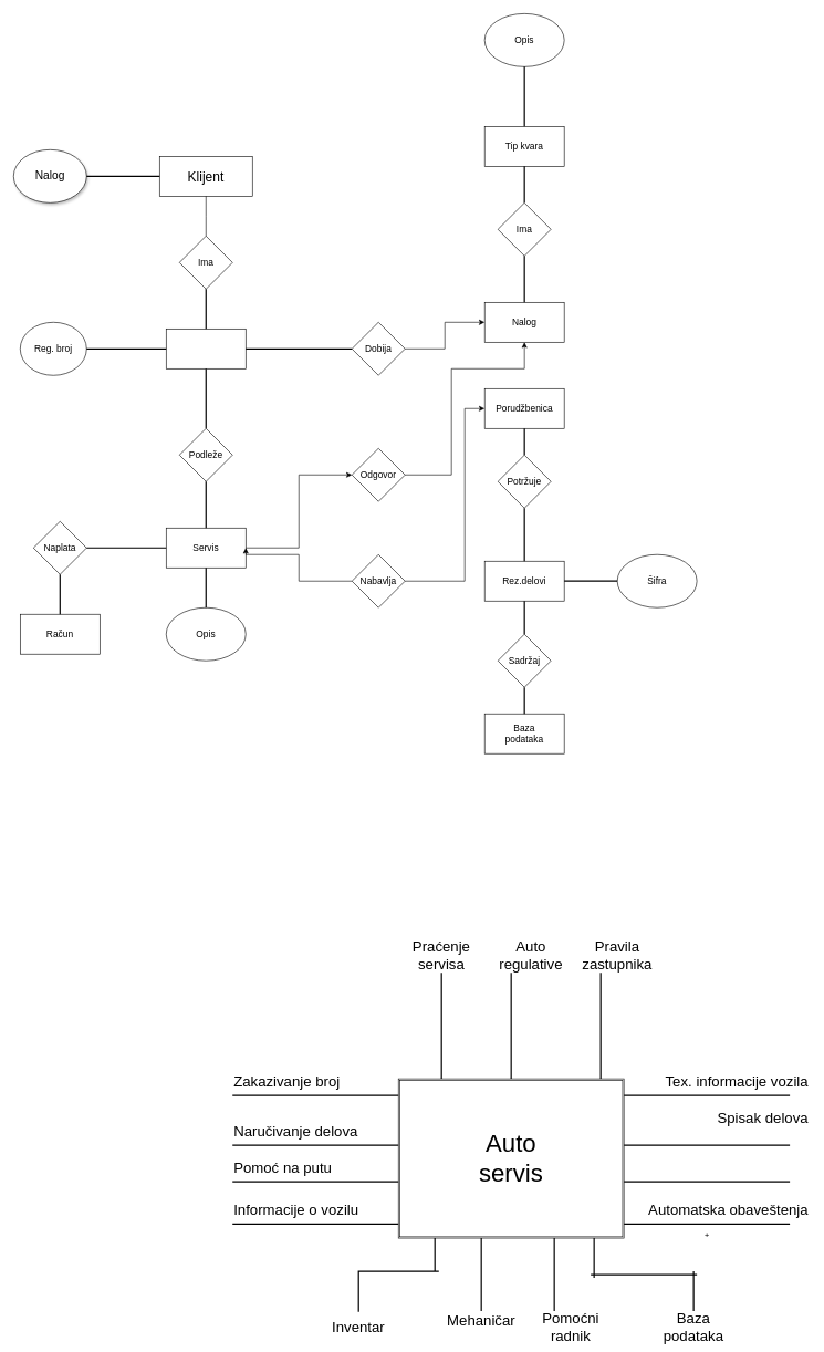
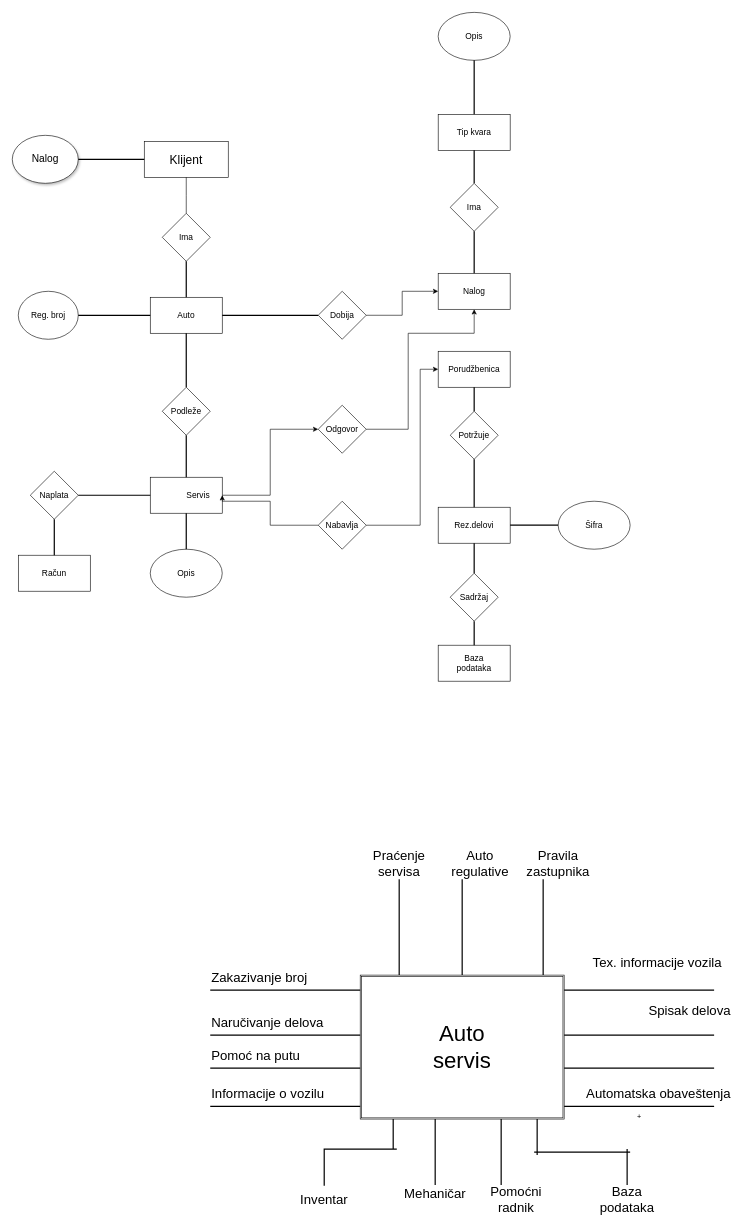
  <mxCell id="0" />
  <mxCell id="1" parent="0" />
  <mxCell id="2" value="" style="ellipse;whiteSpace=wrap;html=1;shadow=1;" vertex="1" parent="1"><mxGeometry x="20" y="225" width="110" height="80" as="geometry" /></mxCell>
  <mxCell id="3" value="&lt;font style=&quot;font-size: 17px;&quot;&gt;Nalog&lt;/font&gt;" style="text;strokeColor=none;align=center;fillColor=none;html=1;verticalAlign=middle;whiteSpace=wrap;rounded=0;strokeWidth=5;" vertex="1" parent="1"><mxGeometry x="45" y="250" width="60" height="30" as="geometry" /></mxCell>
  <mxCell id="4" value="" style="rounded=0;whiteSpace=wrap;html=1;" vertex="1" parent="1"><mxGeometry x="240" y="235" width="140" height="60" as="geometry" /></mxCell>
  <mxCell id="5" value="&lt;span style=&quot;font-size: 20px;&quot;&gt;Klijent&lt;/span&gt;" style="text;strokeColor=none;align=center;fillColor=none;html=1;verticalAlign=middle;whiteSpace=wrap;rounded=0;" vertex="1" parent="1"><mxGeometry x="280" y="250" width="60" height="30" as="geometry" /></mxCell>
  <mxCell id="6" value="" style="rhombus;whiteSpace=wrap;html=1;" vertex="1" parent="1"><mxGeometry x="270" y="355" width="80" height="80" as="geometry" /></mxCell>
  <mxCell id="7" value="" style="rounded=0;whiteSpace=wrap;html=1;" vertex="1" parent="1"><mxGeometry x="250" y="495" width="120" height="60" as="geometry" /></mxCell>
  <mxCell id="8" value="" style="ellipse;whiteSpace=wrap;html=1;" vertex="1" parent="1"><mxGeometry x="30" y="485" width="100" height="80" as="geometry" /></mxCell>
  <mxCell id="9" value="" style="rhombus;whiteSpace=wrap;html=1;" vertex="1" parent="1"><mxGeometry x="750" y="305" width="80" height="80" as="geometry" /></mxCell>
  <mxCell id="10" value="" style="ellipse;whiteSpace=wrap;html=1;" vertex="1" parent="1"><mxGeometry x="730" y="20" width="120" height="80" as="geometry" /></mxCell>
  <mxCell id="11" value="" style="rounded=0;whiteSpace=wrap;html=1;" vertex="1" parent="1"><mxGeometry x="730" y="455" width="120" height="60" as="geometry" /></mxCell>
  <mxCell id="12" value="" style="rounded=0;whiteSpace=wrap;html=1;" vertex="1" parent="1"><mxGeometry x="730" y="190" width="120" height="60" as="geometry" /></mxCell>
  <mxCell id="13" value="" style="rhombus;whiteSpace=wrap;html=1;" vertex="1" parent="1"><mxGeometry x="270" y="645" width="80" height="80" as="geometry" /></mxCell>
  <mxCell id="14" style="edgeStyle=orthogonalEdgeStyle;rounded=0;orthogonalLoop=1;jettySize=auto;html=1;exitX=1;exitY=0.5;exitDx=0;exitDy=0;entryX=0;entryY=0.5;entryDx=0;entryDy=0;" edge="1" parent="1" source="15" target="23"><mxGeometry relative="1" as="geometry" /></mxCell>
  <mxCell id="15" value="" style="rounded=0;whiteSpace=wrap;html=1;" vertex="1" parent="1"><mxGeometry x="250" y="795" width="120" height="60" as="geometry" /></mxCell>
  <mxCell id="16" value="" style="ellipse;whiteSpace=wrap;html=1;" vertex="1" parent="1"><mxGeometry x="250" y="915" width="120" height="80" as="geometry" /></mxCell>
  <mxCell id="17" value="" style="rhombus;whiteSpace=wrap;html=1;" vertex="1" parent="1"><mxGeometry x="50" y="785" width="80" height="80" as="geometry" /></mxCell>
  <mxCell id="18" value="" style="rounded=0;whiteSpace=wrap;html=1;" vertex="1" parent="1"><mxGeometry x="30" y="925" width="120" height="60" as="geometry" /></mxCell>
  <mxCell id="19" style="edgeStyle=orthogonalEdgeStyle;rounded=0;orthogonalLoop=1;jettySize=auto;html=1;exitX=0;exitY=0.5;exitDx=0;exitDy=0;entryX=1;entryY=0.5;entryDx=0;entryDy=0;" edge="1" parent="1" source="21" target="15"><mxGeometry relative="1" as="geometry"><Array as="points"><mxPoint x="450" y="875" /><mxPoint x="450" y="835" /><mxPoint x="370" y="835" /></Array></mxGeometry></mxCell>
  <mxCell id="20" style="edgeStyle=orthogonalEdgeStyle;rounded=0;orthogonalLoop=1;jettySize=auto;html=1;exitX=1;exitY=0.5;exitDx=0;exitDy=0;entryX=0;entryY=0.5;entryDx=0;entryDy=0;" edge="1" parent="1" source="21" target="26"><mxGeometry relative="1" as="geometry"><Array as="points"><mxPoint x="700" y="875" /><mxPoint x="700" y="615" /></Array></mxGeometry></mxCell>
  <mxCell id="21" value="" style="rhombus;whiteSpace=wrap;html=1;" vertex="1" parent="1"><mxGeometry x="530" y="835" width="80" height="80" as="geometry" /></mxCell>
  <mxCell id="22" style="edgeStyle=orthogonalEdgeStyle;rounded=0;orthogonalLoop=1;jettySize=auto;html=1;exitX=1;exitY=0.5;exitDx=0;exitDy=0;entryX=0.5;entryY=1;entryDx=0;entryDy=0;" edge="1" parent="1" source="23" target="11"><mxGeometry relative="1" as="geometry"><Array as="points"><mxPoint x="680" y="715" /><mxPoint x="680" y="555" /><mxPoint x="790" y="555" /></Array></mxGeometry></mxCell>
  <mxCell id="23" value="" style="rhombus;whiteSpace=wrap;html=1;" vertex="1" parent="1"><mxGeometry x="530" y="675" width="80" height="80" as="geometry" /></mxCell>
  <mxCell id="24" style="edgeStyle=orthogonalEdgeStyle;rounded=0;orthogonalLoop=1;jettySize=auto;html=1;exitX=1;exitY=0.5;exitDx=0;exitDy=0;entryX=0;entryY=0.5;entryDx=0;entryDy=0;" edge="1" parent="1" source="25" target="11"><mxGeometry relative="1" as="geometry" /></mxCell>
  <mxCell id="25" value="" style="rhombus;whiteSpace=wrap;html=1;" vertex="1" parent="1"><mxGeometry x="530" y="485" width="80" height="80" as="geometry" /></mxCell>
  <mxCell id="26" value="" style="rounded=0;whiteSpace=wrap;html=1;" vertex="1" parent="1"><mxGeometry x="730" y="585" width="120" height="60" as="geometry" /></mxCell>
  <mxCell id="27" value="" style="rhombus;whiteSpace=wrap;html=1;" vertex="1" parent="1"><mxGeometry x="750" y="685" width="80" height="80" as="geometry" /></mxCell>
  <mxCell id="28" value="" style="rounded=0;whiteSpace=wrap;html=1;" vertex="1" parent="1"><mxGeometry x="730" y="845" width="120" height="60" as="geometry" /></mxCell>
  <mxCell id="29" value="" style="ellipse;whiteSpace=wrap;html=1;" vertex="1" parent="1"><mxGeometry x="930" y="835" width="120" height="80" as="geometry" /></mxCell>
  <mxCell id="30" value="" style="rhombus;whiteSpace=wrap;html=1;" vertex="1" parent="1"><mxGeometry x="750" y="955" width="80" height="80" as="geometry" /></mxCell>
  <mxCell id="31" value="" style="rounded=0;whiteSpace=wrap;html=1;" vertex="1" parent="1"><mxGeometry x="730" y="1075" width="120" height="60" as="geometry" /></mxCell>
  <mxCell id="32" value="" style="endArrow=none;html=1;rounded=0;entryX=0.5;entryY=1;entryDx=0;entryDy=0;" edge="1" parent="1" target="4"><mxGeometry width="50" height="50" relative="1" as="geometry"><mxPoint x="310" y="355" as="sourcePoint" /><mxPoint x="360" y="305" as="targetPoint" /><Array as="points"><mxPoint x="310" y="325" /></Array></mxGeometry></mxCell>
  <mxCell id="33" value="" style="line;strokeWidth=2;direction=south;html=1;" vertex="1" parent="1"><mxGeometry x="785" y="250" width="10" height="55" as="geometry" /></mxCell>
  <mxCell id="34" value="" style="line;strokeWidth=2;html=1;" vertex="1" parent="1"><mxGeometry x="130" y="260" width="110" height="10" as="geometry" /></mxCell>
  <mxCell id="35" value="" style="line;strokeWidth=2;direction=south;html=1;" vertex="1" parent="1"><mxGeometry x="305" y="435" width="10" height="60" as="geometry" /></mxCell>
  <mxCell id="36" value="" style="line;strokeWidth=2;direction=south;html=1;" vertex="1" parent="1"><mxGeometry x="180" y="555" width="260" height="90" as="geometry" /></mxCell>
  <mxCell id="37" value="" style="line;strokeWidth=2;direction=south;html=1;" vertex="1" parent="1"><mxGeometry x="305" y="725" width="10" height="70" as="geometry" /></mxCell>
  <mxCell id="38" value="" style="line;strokeWidth=2;direction=south;html=1;" vertex="1" parent="1"><mxGeometry x="305" y="855" width="10" height="60" as="geometry" /></mxCell>
  <mxCell id="39" value="" style="line;strokeWidth=2;html=1;" vertex="1" parent="1"><mxGeometry x="130" y="820" width="120" height="10" as="geometry" /></mxCell>
  <mxCell id="40" value="" style="line;strokeWidth=2;direction=south;html=1;" vertex="1" parent="1"><mxGeometry x="85" y="865" width="10" height="60" as="geometry" /></mxCell>
  <mxCell id="41" value="" style="line;strokeWidth=2;html=1;" vertex="1" parent="1"><mxGeometry x="130" y="520" width="120" height="10" as="geometry" /></mxCell>
  <mxCell id="42" value="" style="line;strokeWidth=2;direction=south;html=1;" vertex="1" parent="1"><mxGeometry x="785" y="100" width="10" height="90" as="geometry" /></mxCell>
  <mxCell id="43" value="" style="line;strokeWidth=2;direction=south;html=1;" vertex="1" parent="1"><mxGeometry x="785" y="385" width="10" height="70" as="geometry" /></mxCell>
  <mxCell id="44" value="" style="line;strokeWidth=2;direction=south;html=1;" vertex="1" parent="1"><mxGeometry x="785" y="905" width="10" height="50" as="geometry" /></mxCell>
  <mxCell id="45" value="" style="line;strokeWidth=2;direction=south;html=1;" vertex="1" parent="1"><mxGeometry x="785" y="1035" width="10" height="40" as="geometry" /></mxCell>
  <mxCell id="46" value="" style="line;strokeWidth=2;direction=south;html=1;" vertex="1" parent="1"><mxGeometry x="785" y="765" width="10" height="80" as="geometry" /></mxCell>
  <mxCell id="47" value="" style="line;strokeWidth=2;direction=south;html=1;" vertex="1" parent="1"><mxGeometry x="785" y="645" width="10" height="40" as="geometry" /></mxCell>
  <mxCell id="48" value="" style="line;strokeWidth=2;html=1;" vertex="1" parent="1"><mxGeometry x="850" y="870" width="80" height="10" as="geometry" /></mxCell>
  <mxCell id="49" value="" style="line;strokeWidth=2;html=1;" vertex="1" parent="1"><mxGeometry x="370" y="520" width="160" height="10" as="geometry" /></mxCell>
  <mxCell id="50" value="&lt;font style=&quot;font-size: 14px;&quot;&gt;Ima&lt;/font&gt;" style="text;strokeColor=none;align=center;fillColor=none;html=1;verticalAlign=middle;whiteSpace=wrap;rounded=0;" vertex="1" parent="1"><mxGeometry x="280" y="380" width="60" height="30" as="geometry" /></mxCell>
+ <mxCell id="51" value="&lt;font style=&quot;font-size: 14px;&quot;&gt;Auto&lt;/font&gt;" style="text;strokeColor=none;align=center;fillColor=none;html=1;verticalAlign=middle;whiteSpace=wrap;rounded=0;" vertex="1" parent="1"><mxGeometry x="280" y="510" width="60" height="30" as="geometry" /></mxCell>
  <mxCell id="52" value="&lt;font style=&quot;font-size: 14px;&quot;&gt;Podleže&lt;/font&gt;" style="text;strokeColor=none;align=center;fillColor=none;html=1;verticalAlign=middle;whiteSpace=wrap;rounded=0;" vertex="1" parent="1"><mxGeometry x="280" y="670" width="60" height="30" as="geometry" /></mxCell>
- <mxCell id="53" value="&lt;font style=&quot;font-size: 14px;&quot;&gt;Servis&lt;/font&gt;" style="text;strokeColor=none;align=center;fillColor=none;html=1;verticalAlign=middle;whiteSpace=wrap;rounded=0;" vertex="1" parent="1"><mxGeometry x="280" y="810" width="60" height="30" as="geometry" /></mxCell>
+ <mxCell id="53" value="&lt;font style=&quot;font-size: 14px;&quot;&gt;Servis&lt;/font&gt;" style="text;strokeColor=none;align=center;fillColor=none;html=1;verticalAlign=middle;whiteSpace=wrap;rounded=0;" vertex="1" parent="1"><mxGeometry x="300" y="810" width="60" height="30" as="geometry" /></mxCell>
  <mxCell id="54" value="&lt;font style=&quot;font-size: 14px;&quot;&gt;Opis&lt;/font&gt;" style="text;strokeColor=none;align=center;fillColor=none;html=1;verticalAlign=middle;whiteSpace=wrap;rounded=0;" vertex="1" parent="1"><mxGeometry x="280" y="940" width="60" height="30" as="geometry" /></mxCell>
  <mxCell id="55" value="&lt;font style=&quot;font-size: 14px;&quot;&gt;Naplata&lt;/font&gt;" style="text;strokeColor=none;align=center;fillColor=none;html=1;verticalAlign=middle;whiteSpace=wrap;rounded=0;" vertex="1" parent="1"><mxGeometry x="60" y="810" width="60" height="30" as="geometry" /></mxCell>
  <mxCell id="56" value="&lt;font style=&quot;font-size: 14px;&quot;&gt;Reg. broj&lt;/font&gt;" style="text;strokeColor=none;align=center;fillColor=none;html=1;verticalAlign=middle;whiteSpace=wrap;rounded=0;" vertex="1" parent="1"><mxGeometry x="50" y="510" width="60" height="30" as="geometry" /></mxCell>
  <mxCell id="57" value="&lt;font style=&quot;font-size: 14px;&quot;&gt;Račun&lt;/font&gt;" style="text;strokeColor=none;align=center;fillColor=none;html=1;verticalAlign=middle;whiteSpace=wrap;rounded=0;" vertex="1" parent="1"><mxGeometry x="60" y="940" width="60" height="30" as="geometry" /></mxCell>
  <mxCell id="58" value="&lt;font style=&quot;font-size: 14px;&quot;&gt;Ima&lt;/font&gt;" style="text;strokeColor=none;align=center;fillColor=none;html=1;verticalAlign=middle;whiteSpace=wrap;rounded=0;" vertex="1" parent="1"><mxGeometry x="760" y="330" width="60" height="30" as="geometry" /></mxCell>
  <mxCell id="59" value="&lt;font style=&quot;font-size: 14px;&quot;&gt;Nabavlja&lt;/font&gt;" style="text;strokeColor=none;align=center;fillColor=none;html=1;verticalAlign=middle;whiteSpace=wrap;rounded=0;" vertex="1" parent="1"><mxGeometry x="540" y="860" width="60" height="30" as="geometry" /></mxCell>
  <mxCell id="60" value="&lt;font style=&quot;font-size: 14px;&quot;&gt;Odgovor&lt;/font&gt;" style="text;strokeColor=none;align=center;fillColor=none;html=1;verticalAlign=middle;whiteSpace=wrap;rounded=0;" vertex="1" parent="1"><mxGeometry x="540" y="700" width="60" height="30" as="geometry" /></mxCell>
  <mxCell id="61" value="&lt;font style=&quot;font-size: 14px;&quot;&gt;Dobija&lt;/font&gt;" style="text;strokeColor=none;align=center;fillColor=none;html=1;verticalAlign=middle;whiteSpace=wrap;rounded=0;" vertex="1" parent="1"><mxGeometry x="540" y="510" width="60" height="30" as="geometry" /></mxCell>
  <mxCell id="62" value="&lt;font style=&quot;font-size: 14px;&quot;&gt;Tip kvara&lt;/font&gt;" style="text;strokeColor=none;align=center;fillColor=none;html=1;verticalAlign=middle;whiteSpace=wrap;rounded=0;" vertex="1" parent="1"><mxGeometry x="760" y="205" width="60" height="30" as="geometry" /></mxCell>
  <mxCell id="63" value="&lt;font style=&quot;font-size: 14px;&quot;&gt;Opis&lt;/font&gt;" style="text;strokeColor=none;align=center;fillColor=none;html=1;verticalAlign=middle;whiteSpace=wrap;rounded=0;" vertex="1" parent="1"><mxGeometry x="760" y="45" width="60" height="30" as="geometry" /></mxCell>
  <mxCell id="64" value="&lt;font style=&quot;font-size: 14px;&quot;&gt;Nalog&lt;/font&gt;" style="text;strokeColor=none;align=center;fillColor=none;html=1;verticalAlign=middle;whiteSpace=wrap;rounded=0;" vertex="1" parent="1"><mxGeometry x="760" y="470" width="60" height="30" as="geometry" /></mxCell>
  <mxCell id="65" value="&lt;font style=&quot;font-size: 14px;&quot;&gt;Porudžbenica&lt;/font&gt;" style="text;strokeColor=none;align=center;fillColor=none;html=1;verticalAlign=middle;whiteSpace=wrap;rounded=0;" vertex="1" parent="1"><mxGeometry x="760" y="600" width="60" height="30" as="geometry" /></mxCell>
  <mxCell id="66" value="&lt;font style=&quot;font-size: 14px;&quot;&gt;Potržuje&lt;/font&gt;" style="text;strokeColor=none;align=center;fillColor=none;html=1;verticalAlign=middle;whiteSpace=wrap;rounded=0;" vertex="1" parent="1"><mxGeometry x="760" y="710" width="60" height="30" as="geometry" /></mxCell>
  <mxCell id="67" value="&lt;font style=&quot;font-size: 14px;&quot;&gt;Rez.delovi&lt;/font&gt;" style="text;strokeColor=none;align=center;fillColor=none;html=1;verticalAlign=middle;whiteSpace=wrap;rounded=0;" vertex="1" parent="1"><mxGeometry x="760" y="860" width="60" height="30" as="geometry" /></mxCell>
  <mxCell id="68" value="&lt;font style=&quot;font-size: 14px;&quot;&gt;Sadržaj&lt;/font&gt;" style="text;strokeColor=none;align=center;fillColor=none;html=1;verticalAlign=middle;whiteSpace=wrap;rounded=0;" vertex="1" parent="1"><mxGeometry x="760" y="980" width="60" height="30" as="geometry" /></mxCell>
  <mxCell id="69" value="&lt;font style=&quot;font-size: 14px;&quot;&gt;Baza podataka&lt;/font&gt;" style="text;strokeColor=none;align=center;fillColor=none;html=1;verticalAlign=middle;whiteSpace=wrap;rounded=0;" vertex="1" parent="1"><mxGeometry x="760" y="1090" width="60" height="30" as="geometry" /></mxCell>
  <mxCell id="70" value="&lt;font style=&quot;font-size: 14px;&quot;&gt;Šifra&lt;/font&gt;" style="text;strokeColor=none;align=center;fillColor=none;html=1;verticalAlign=middle;whiteSpace=wrap;rounded=0;" vertex="1" parent="1"><mxGeometry x="960" y="860" width="60" height="30" as="geometry" /></mxCell>
  <mxCell id="71" value="" style="shape=ext;double=1;rounded=0;whiteSpace=wrap;html=1;" vertex="1" parent="1"><mxGeometry x="600" y="1625" width="340" height="240" as="geometry" /></mxCell>
  <mxCell id="72" value="&lt;font style=&quot;font-size: 37px;&quot;&gt;Auto servis&lt;/font&gt;" style="text;strokeColor=none;align=center;fillColor=none;html=1;verticalAlign=middle;whiteSpace=wrap;rounded=0;" vertex="1" parent="1"><mxGeometry x="740" y="1730" width="60" height="30" as="geometry" /></mxCell>
  <mxCell id="73" value="&lt;font style=&quot;font-size: 22px;&quot;&gt;Praćenje servisa&lt;/font&gt;" style="text;strokeColor=none;align=center;fillColor=none;html=1;verticalAlign=middle;whiteSpace=wrap;rounded=0;" vertex="1" parent="1"><mxGeometry x="635" y="1425" width="60" height="30" as="geometry" /></mxCell>
  <mxCell id="74" value="&lt;font style=&quot;font-size: 22px;&quot;&gt;Auto regulative&lt;/font&gt;" style="text;strokeColor=none;align=center;fillColor=none;html=1;verticalAlign=middle;whiteSpace=wrap;rounded=0;" vertex="1" parent="1"><mxGeometry x="770" y="1425" width="60" height="30" as="geometry" /></mxCell>
  <mxCell id="75" value="&lt;font style=&quot;font-size: 22px;&quot;&gt;Pravila zastupnika&lt;/font&gt;" style="text;strokeColor=none;align=center;fillColor=none;html=1;verticalAlign=middle;whiteSpace=wrap;rounded=0;" vertex="1" parent="1"><mxGeometry x="900" y="1425" width="60" height="30" as="geometry" /></mxCell>
  <mxCell id="76" value="" style="line;strokeWidth=2;html=1;" vertex="1" parent="1"><mxGeometry x="350" y="1645" width="250" height="10" as="geometry" /></mxCell>
  <mxCell id="77" value="" style="line;strokeWidth=2;html=1;" vertex="1" parent="1"><mxGeometry x="350" y="1720" width="250" height="10" as="geometry" /></mxCell>
  <mxCell id="78" value="" style="line;strokeWidth=2;html=1;" vertex="1" parent="1"><mxGeometry x="350" y="1775" width="250" height="10" as="geometry" /></mxCell>
  <mxCell id="79" value="" style="line;strokeWidth=2;html=1;" vertex="1" parent="1"><mxGeometry x="350" y="1839" width="250" height="10" as="geometry" /></mxCell>
  <mxCell id="80" value="" style="line;strokeWidth=2;html=1;" vertex="1" parent="1"><mxGeometry x="940" y="1645" width="250" height="10" as="geometry" /></mxCell>
  <mxCell id="81" value="" style="line;strokeWidth=2;html=1;" vertex="1" parent="1"><mxGeometry x="940" y="1720" width="250" height="10" as="geometry" /></mxCell>
  <mxCell id="82" value="" style="line;strokeWidth=2;html=1;" vertex="1" parent="1"><mxGeometry x="940" y="1775" width="250" height="10" as="geometry" /></mxCell>
  <mxCell id="83" value="+" style="line;strokeWidth=2;html=1;" vertex="1" parent="1"><mxGeometry x="940" y="1839" width="250" height="10" as="geometry" /></mxCell>
  <mxCell id="84" value="&lt;font style=&quot;font-size: 22px;&quot;&gt;Zakazivanje broj&lt;/font&gt;" style="text;strokeColor=none;align=left;fillColor=none;html=1;verticalAlign=middle;whiteSpace=wrap;rounded=0;" vertex="1" parent="1"><mxGeometry x="350" y="1615" width="215" height="30" as="geometry" /></mxCell>
  <mxCell id="85" value="&lt;font style=&quot;font-size: 22px;&quot;&gt;Naručivanje delova&lt;/font&gt;" style="text;strokeColor=none;align=left;fillColor=none;html=1;verticalAlign=middle;whiteSpace=wrap;rounded=0;" vertex="1" parent="1"><mxGeometry x="350" y="1690" width="210" height="30" as="geometry" /></mxCell>
  <mxCell id="86" value="&lt;font style=&quot;font-size: 22px;&quot;&gt;Pomoć na putu&lt;/font&gt;" style="text;strokeColor=none;align=left;fillColor=none;html=1;verticalAlign=middle;whiteSpace=wrap;rounded=0;" vertex="1" parent="1"><mxGeometry x="350" y="1745" width="170" height="30" as="geometry" /></mxCell>
  <mxCell id="87" value="&lt;font style=&quot;font-size: 22px;&quot;&gt;Informacije o vozilu&lt;/font&gt;" style="text;strokeColor=none;align=left;fillColor=none;html=1;verticalAlign=middle;whiteSpace=wrap;rounded=0;" vertex="1" parent="1"><mxGeometry x="350" y="1809" width="196" height="30" as="geometry" /></mxCell>
- <mxCell id="88" value="&lt;font style=&quot;font-size: 22px;&quot;&gt;Tex. informacije vozila&lt;/font&gt;" style="text;strokeColor=none;align=right;fillColor=none;html=1;verticalAlign=middle;whiteSpace=wrap;rounded=0;" vertex="1" parent="1"><mxGeometry x="990" y="1615" width="230" height="30" as="geometry" /></mxCell>
+ <mxCell id="88" value="&lt;font style=&quot;font-size: 22px;&quot;&gt;Tex. informacije vozila&lt;/font&gt;" style="text;strokeColor=none;align=right;fillColor=none;html=1;verticalAlign=middle;whiteSpace=wrap;rounded=0;" vertex="1" parent="1"><mxGeometry x="975" y="1590" width="230" height="30" as="geometry" /></mxCell>
  <mxCell id="89" value="&lt;span style=&quot;font-size: 22px;&quot;&gt;Spisak delova&lt;/span&gt;" style="text;strokeColor=none;align=right;fillColor=none;html=1;verticalAlign=middle;whiteSpace=wrap;rounded=0;" vertex="1" parent="1"><mxGeometry x="1060" y="1670" width="160" height="30" as="geometry" /></mxCell>
  <mxCell id="90" value="&lt;span style=&quot;font-size: 22px;&quot;&gt;Automatska obaveštenja&lt;/span&gt;" style="text;strokeColor=none;align=right;fillColor=none;html=1;verticalAlign=middle;whiteSpace=wrap;rounded=0;" vertex="1" parent="1"><mxGeometry x="970" y="1809" width="250" height="30" as="geometry" /></mxCell>
  <mxCell id="91" value="" style="shape=partialRectangle;whiteSpace=wrap;html=1;bottom=0;right=0;fillColor=none;strokeWidth=2;" vertex="1" parent="1"><mxGeometry x="540" y="1915" width="120" height="60" as="geometry" /></mxCell>
  <mxCell id="92" value="" style="line;strokeWidth=2;direction=south;html=1;" vertex="1" parent="1"><mxGeometry x="650" y="1865" width="10" height="50" as="geometry" /></mxCell>
  <mxCell id="93" value="&lt;span style=&quot;font-size: 22px;&quot;&gt;Inventar&lt;/span&gt;" style="text;strokeColor=none;align=center;fillColor=none;html=1;verticalAlign=middle;whiteSpace=wrap;rounded=0;" vertex="1" parent="1"><mxGeometry x="510" y="1985" width="60" height="30" as="geometry" /></mxCell>
  <mxCell id="94" value="" style="line;strokeWidth=2;direction=south;html=1;" vertex="1" parent="1"><mxGeometry x="720" y="1865" width="10" height="110" as="geometry" /></mxCell>
  <mxCell id="95" value="" style="line;strokeWidth=2;direction=south;html=1;" vertex="1" parent="1"><mxGeometry x="830" y="1865" width="10" height="110" as="geometry" /></mxCell>
  <mxCell id="96" value="" style="line;strokeWidth=2;html=1;" vertex="1" parent="1"><mxGeometry x="890" y="1915" width="160" height="10" as="geometry" /></mxCell>
  <mxCell id="97" value="" style="line;strokeWidth=2;direction=south;html=1;" vertex="1" parent="1"><mxGeometry x="890" y="1865" width="10" height="60" as="geometry" /></mxCell>
  <mxCell id="98" value="" style="line;strokeWidth=2;direction=south;html=1;" vertex="1" parent="1"><mxGeometry x="1040" y="1915" width="10" height="60" as="geometry" /></mxCell>
  <mxCell id="99" value="&lt;font style=&quot;font-size: 22px;&quot;&gt;Mehaničar&lt;/font&gt;" style="text;strokeColor=none;align=center;fillColor=none;html=1;verticalAlign=middle;whiteSpace=wrap;rounded=0;" vertex="1" parent="1"><mxGeometry x="695" y="1975" width="60" height="30" as="geometry" /></mxCell>
  <mxCell id="100" value="&lt;font style=&quot;font-size: 22px;&quot;&gt;Pomoćni radnik&lt;/font&gt;" style="text;strokeColor=none;align=center;fillColor=none;html=1;verticalAlign=middle;whiteSpace=wrap;rounded=0;" vertex="1" parent="1"><mxGeometry x="830" y="1985" width="60" height="30" as="geometry" /></mxCell>
  <mxCell id="101" style="edgeStyle=orthogonalEdgeStyle;rounded=0;orthogonalLoop=1;jettySize=auto;html=1;exitX=0.5;exitY=1;exitDx=0;exitDy=0;" edge="1" parent="1" source="100" target="100"><mxGeometry relative="1" as="geometry" /></mxCell>
  <mxCell id="102" value="&lt;font style=&quot;font-size: 22px;&quot;&gt;Baza podataka&lt;/font&gt;" style="text;strokeColor=none;align=center;fillColor=none;html=1;verticalAlign=middle;whiteSpace=wrap;rounded=0;" vertex="1" parent="1"><mxGeometry x="1015" y="1985" width="60" height="30" as="geometry" /></mxCell>
  <mxCell id="103" value="" style="line;strokeWidth=2;direction=south;html=1;" vertex="1" parent="1"><mxGeometry x="900" y="1465" width="10" height="160" as="geometry" /></mxCell>
  <mxCell id="104" value="" style="line;strokeWidth=2;direction=south;html=1;" vertex="1" parent="1"><mxGeometry x="765" y="1465" width="10" height="160" as="geometry" /></mxCell>
  <mxCell id="105" value="" style="line;strokeWidth=2;direction=south;html=1;" vertex="1" parent="1"><mxGeometry x="660" y="1465" width="10" height="160" as="geometry" /></mxCell>
